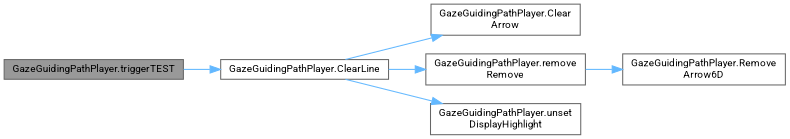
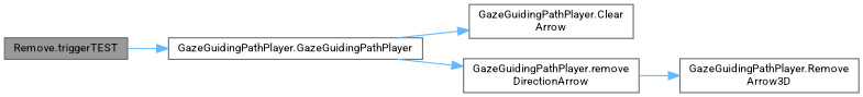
  digraph {
    fontname=Roboto
    rankdir=LR
    node [color=grey40 fillcolor=white fontname=Roboto fontsize=10 shape=box style=filled]
    edge [color=steelblue1 fontname=Roboto fontsize=10 labelfontname=Helvetica labelfontsize=10 style=solid]
-   n1 [color=gray40 fillcolor=grey60 fontcolor=black height=0.2 label="GazeGuidingPathPlayer.triggerTEST" width=0.4]
-   n2 [height=0.2 label="GazeGuidingPathPlayer.ClearLine" width=0.4]
+   n1 [color=gray40 fillcolor=grey60 fontcolor=black height=0.2 label="Remove.triggerTEST" width=0.4]
+   n2 [height=0.2 label="GazeGuidingPathPlayer.GazeGuidingPathPlayer" width=0.4]
    n3 [height=0.2 label="GazeGuidingPathPlayer.Clear\lArrow" width=0.4]
-   n4 [height=0.2 label="GazeGuidingPathPlayer.remove\lRemove" width=0.4]
-   n5 [height=0.2 label="GazeGuidingPathPlayer.unset\lDisplayHighlight" width=0.4]
-   n6 [height=0.2 label="GazeGuidingPathPlayer.Remove\lArrow6D" width=0.4]
+   n4 [height=0.2 label="GazeGuidingPathPlayer.remove\lDirectionArrow" width=0.4]
+   n6 [height=0.2 label="GazeGuidingPathPlayer.Remove\lArrow3D" width=0.4]
    n1 -> n2
    n2 -> n3
    n2 -> n4
-   n2 -> n5
    n4 -> n6
  }
